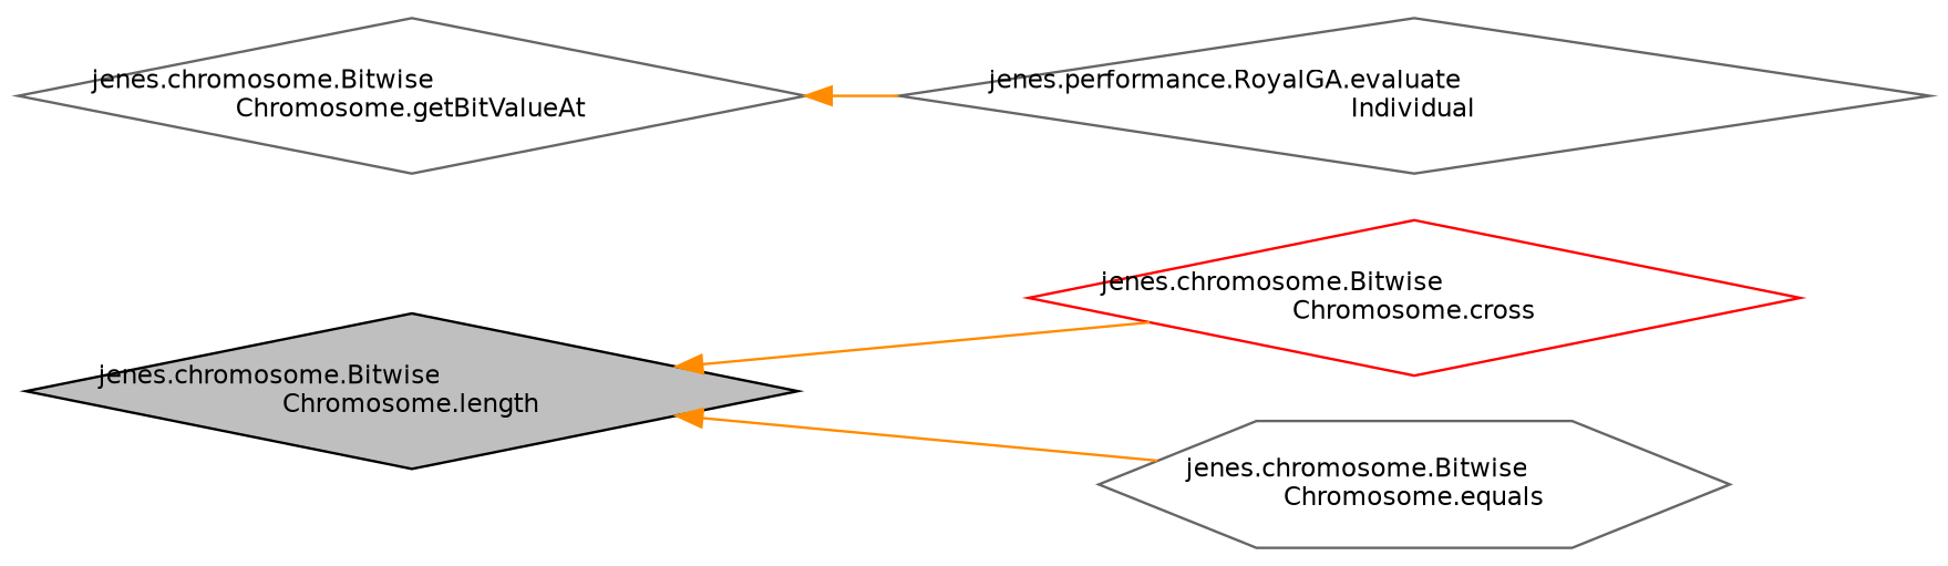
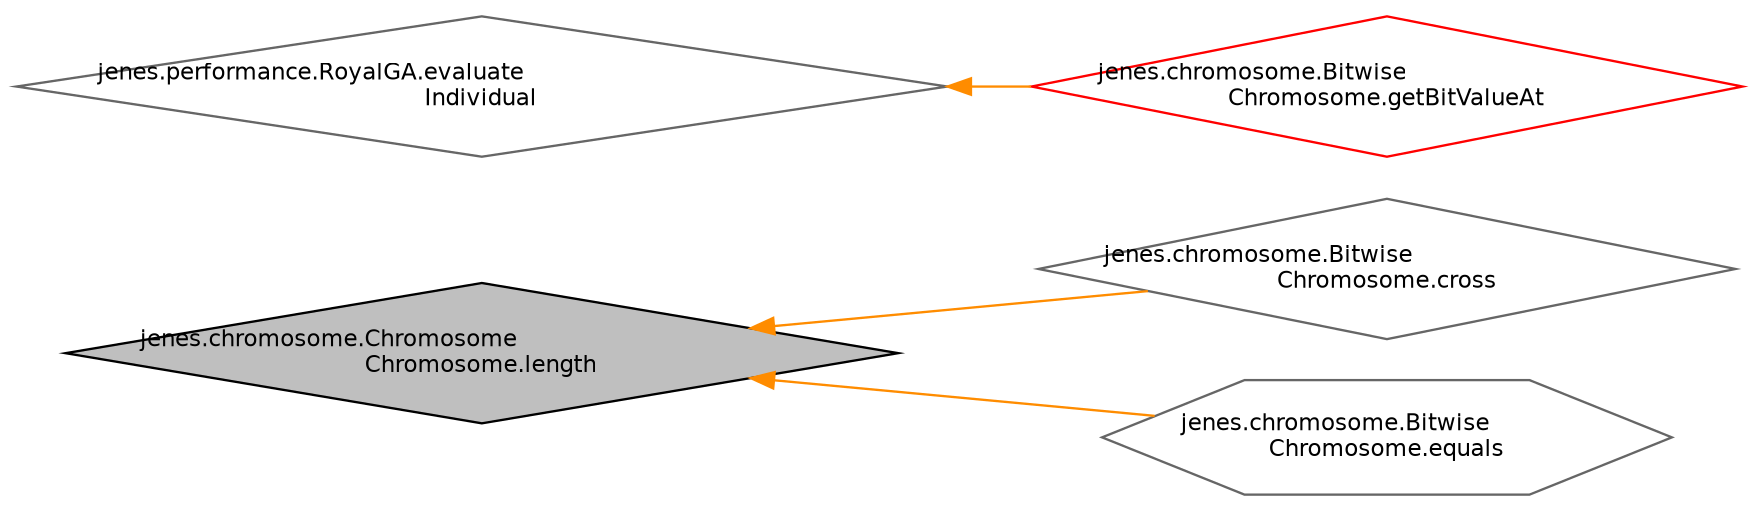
  digraph {
    rankdir=LR
    node [color=red fillcolor=white fontname=Helvetica fontsize=10 shape=diamond style=filled]
    edge [color=darkorange dir=back fontname=Helvetica fontsize=10 labelfontname=Helvetica labelfontsize=10 style=solid]
-   n1 [color=black fillcolor=grey75 fontcolor=black height=0.2 label="jenes.chromosome.Bitwise\lChromosome.length" width=0.4]
-   n2 [height=0.2 label="jenes.chromosome.Bitwise\lChromosome.cross" width=0.4]
+   n1 [color=black fillcolor=grey75 fontcolor=black height=0.2 label="jenes.chromosome.Chromosome\lChromosome.length" width=0.4]
+   n2 [color=gray40 height=0.2 label="jenes.chromosome.Bitwise\lChromosome.cross" width=0.4]
    n3 [color=gray40 height=0.2 label="jenes.chromosome.Bitwise\lChromosome.equals" shape=hexagon width=0.4]
-   n4 [color=gray40 height=0.2 label="jenes.chromosome.Bitwise\lChromosome.getBitValueAt" width=0.4]
+   n4 [height=0.2 label="jenes.chromosome.Bitwise\lChromosome.getBitValueAt" width=0.4]
    n5 [color=gray40 height=0.2 label="jenes.performance.RoyalGA.evaluate\lIndividual" width=0.4]
    n1 -> n2
    n1 -> n3
-   n4 -> n5
+   n5 -> n4
  }
